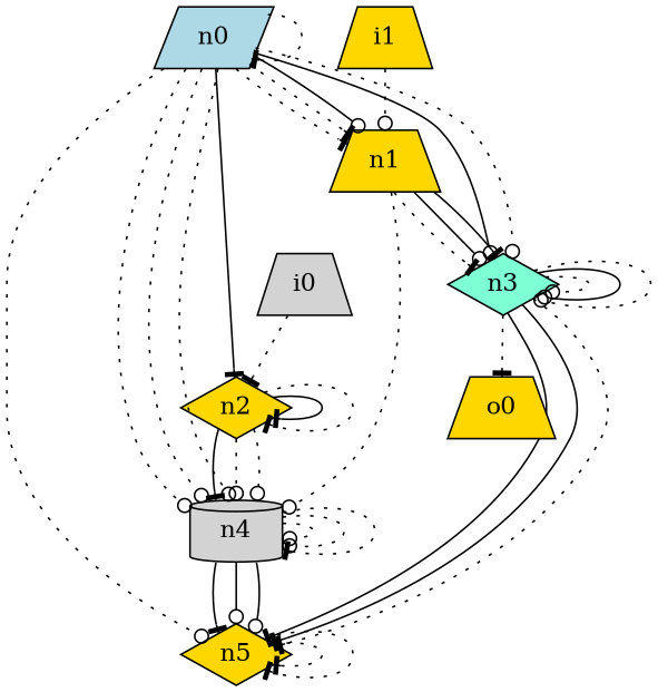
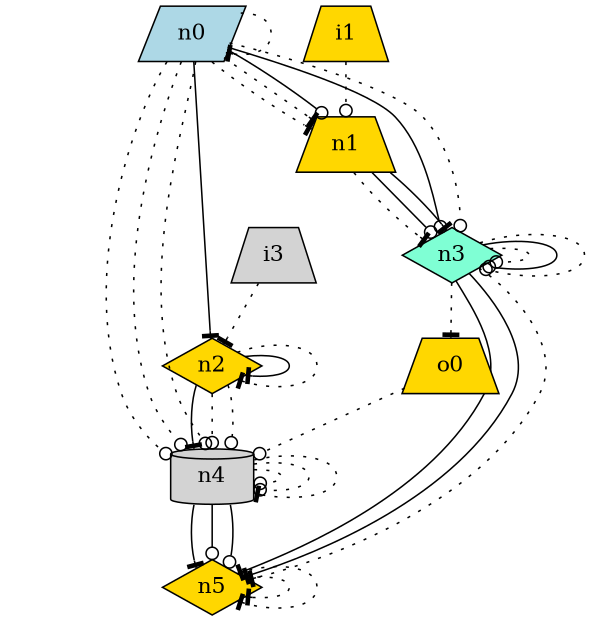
  digraph {
    node [fillcolor=gold shape=trapezium style=filled]
    edge [arrowhead=odot style=dotted]
    n1 [fillcolor=lightblue label=n0 shape=parallelogram]
    n2 [label=n1]
    n3 [label=n2 shape=diamond]
    n4 [fillcolor=aquamarine label=n3 shape=diamond]
    n5 [fillcolor=lightgrey label=n4 shape=cylinder]
    n6 [label=n5 shape=diamond]
    n7 [label=o0]
-   n8 [fillcolor=lightgrey label=i0]
+   n8 [fillcolor=lightgrey label=i3]
    n9 [label=i1]
    n1 -> n1 [arrowhead=tee]
    n1 -> n2 [arrowhead=tee]
    n1 -> n2 [arrowhead=tee]
    n1 -> n2 [style=solid]
    n1 -> n3 [arrowhead=tee style=solid]
    n1 -> n4 [style=solid]
    n1 -> n4
    n1 -> n5
    n1 -> n5
    n1 -> n5
-   n1 -> n6
    n2 -> n4 [arrowhead=tee]
    n2 -> n4 [style=solid]
    n2 -> n4 [arrowhead=tee style=solid]
-   n2 -> n5
+   n7 -> n5
    n3 -> n3 [arrowhead=tee style=solid]
    n3 -> n3 [arrowhead=tee]
    n3 -> n5 [arrowhead=tee style=solid]
    n3 -> n5
    n3 -> n5
    n4 -> n4
    n4 -> n4 [style=solid]
    n4 -> n4
    n4 -> n6 [arrowhead=tee style=solid]
    n4 -> n6 [arrowhead=tee style=solid]
    n4 -> n6 [arrowhead=tee]
    n4 -> n7 [arrowhead=tee]
    n5 -> n5
    n5 -> n5
    n5 -> n5 [arrowhead=tee]
    n5 -> n6 [arrowhead=tee style=solid]
    n5 -> n6 [style=solid]
    n5 -> n6 [style=solid]
    n6 -> n6 [arrowhead=tee]
    n6 -> n6 [arrowhead=tee]
    n8 -> n3 [arrowhead=tee]
    n9 -> n2
  }
